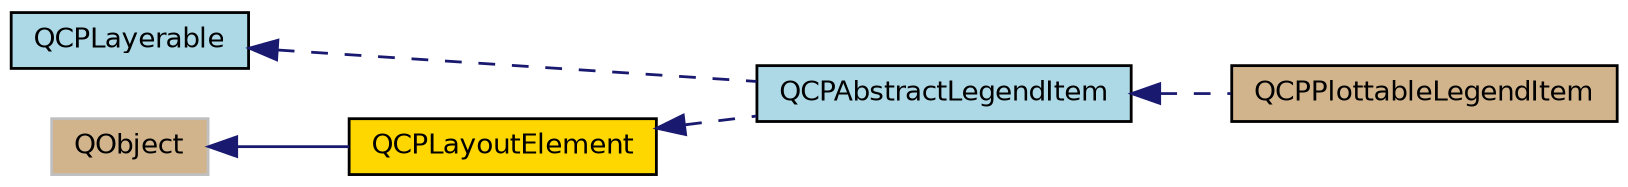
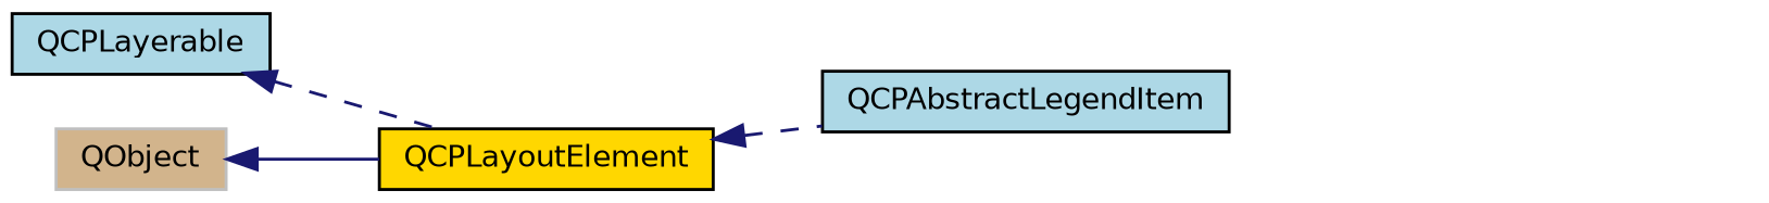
  digraph {
    rankdir=LR
    node [color=black fillcolor=lightblue fontname=Helvetica fontsize=10 shape=record style=filled]
    edge [color=midnightblue dir=back fontname=Helvetica fontsize=10 labelfontname=Helvetica labelfontsize=10 style=dashed]
    n1 [fontcolor=black height=0.2 label=QCPAbstractLegendItem width=0.4]
-   n2 [fillcolor=tan height=0.2 label=QCPPlottableLegendItem width=0.4]
    n3 [fillcolor=gold height=0.2 label=QCPLayoutElement width=0.4]
    n4 [height=0.2 label=QCPLayerable width=0.4]
    n5 [color=grey75 fillcolor=tan height=0.2 label=QObject width=0.4]
-   n1 -> n2
    n3 -> n1
-   n4 -> n1
+   n4 -> n3
    n5 -> n3 [style=solid]
  }
